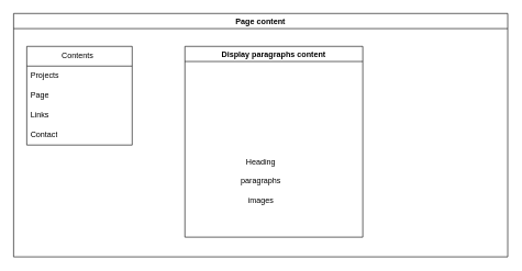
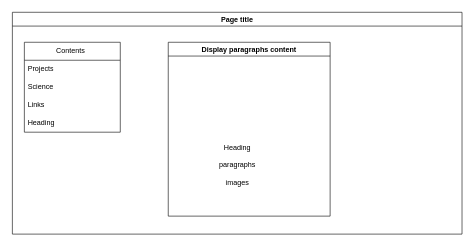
  <mxCell id="0" />
  <mxCell id="1" parent="0" />
- <mxCell id="2" value="Page content" style="swimlane;whiteSpace=wrap;html=1;" vertex="1" parent="1"><mxGeometry x="20" y="20" width="750" height="370" as="geometry" /></mxCell>
+ <mxCell id="2" value="Page title" style="swimlane;whiteSpace=wrap;html=1;" vertex="1" parent="1"><mxGeometry x="20" y="20" width="750" height="370" as="geometry" /></mxCell>
  <mxCell id="3" value="Contents&lt;span style=&quot;white-space: pre;&quot;&gt;&#09;&lt;/span&gt;" style="swimlane;fontStyle=0;childLayout=stackLayout;horizontal=1;startSize=30;horizontalStack=0;resizeParent=1;resizeParentMax=0;resizeLast=0;collapsible=1;marginBottom=0;whiteSpace=wrap;html=1;" vertex="1" parent="2"><mxGeometry x="20" y="50" width="160" height="150" as="geometry" /></mxCell>
  <mxCell id="4" value="Projects" style="text;strokeColor=none;fillColor=none;align=left;verticalAlign=middle;spacingLeft=4;spacingRight=4;overflow=hidden;points=[[0,0.5],[1,0.5]];portConstraint=eastwest;rotatable=0;whiteSpace=wrap;html=1;" vertex="1" parent="3"><mxGeometry y="30" width="160" height="30" as="geometry" /></mxCell>
- <mxCell id="5" value="Page" style="text;strokeColor=none;fillColor=none;align=left;verticalAlign=middle;spacingLeft=4;spacingRight=4;overflow=hidden;points=[[0,0.5],[1,0.5]];portConstraint=eastwest;rotatable=0;whiteSpace=wrap;html=1;" vertex="1" parent="3"><mxGeometry y="60" width="160" height="30" as="geometry" /></mxCell>
+ <mxCell id="5" value="Science" style="text;strokeColor=none;fillColor=none;align=left;verticalAlign=middle;spacingLeft=4;spacingRight=4;overflow=hidden;points=[[0,0.5],[1,0.5]];portConstraint=eastwest;rotatable=0;whiteSpace=wrap;html=1;" vertex="1" parent="3"><mxGeometry y="60" width="160" height="30" as="geometry" /></mxCell>
  <mxCell id="6" value="Links" style="text;strokeColor=none;fillColor=none;align=left;verticalAlign=middle;spacingLeft=4;spacingRight=4;overflow=hidden;points=[[0,0.5],[1,0.5]];portConstraint=eastwest;rotatable=0;whiteSpace=wrap;html=1;" vertex="1" parent="3"><mxGeometry y="90" width="160" height="30" as="geometry" /></mxCell>
- <mxCell id="7" value="Contact" style="text;strokeColor=none;fillColor=none;align=left;verticalAlign=middle;spacingLeft=4;spacingRight=4;overflow=hidden;points=[[0,0.5],[1,0.5]];portConstraint=eastwest;rotatable=0;whiteSpace=wrap;html=1;" vertex="1" parent="3"><mxGeometry y="120" width="160" height="30" as="geometry" /></mxCell>
+ <mxCell id="7" value="Heading" style="text;strokeColor=none;fillColor=none;align=left;verticalAlign=middle;spacingLeft=4;spacingRight=4;overflow=hidden;points=[[0,0.5],[1,0.5]];portConstraint=eastwest;rotatable=0;whiteSpace=wrap;html=1;" vertex="1" parent="3"><mxGeometry y="120" width="160" height="30" as="geometry" /></mxCell>
  <mxCell id="8" value="Display paragraphs content" style="swimlane;whiteSpace=wrap;html=1;" vertex="1" parent="1"><mxGeometry x="280" y="70" width="270" height="290" as="geometry" /></mxCell>
  <mxCell id="9" value="Heading&lt;br&gt;&lt;br&gt;paragraphs&lt;br&gt;&lt;br&gt;images" style="text;html=1;align=center;verticalAlign=middle;resizable=0;points=[];autosize=1;strokeColor=none;fillColor=none;" vertex="1" parent="8"><mxGeometry x="75" y="160" width="80" height="90" as="geometry" /></mxCell>
